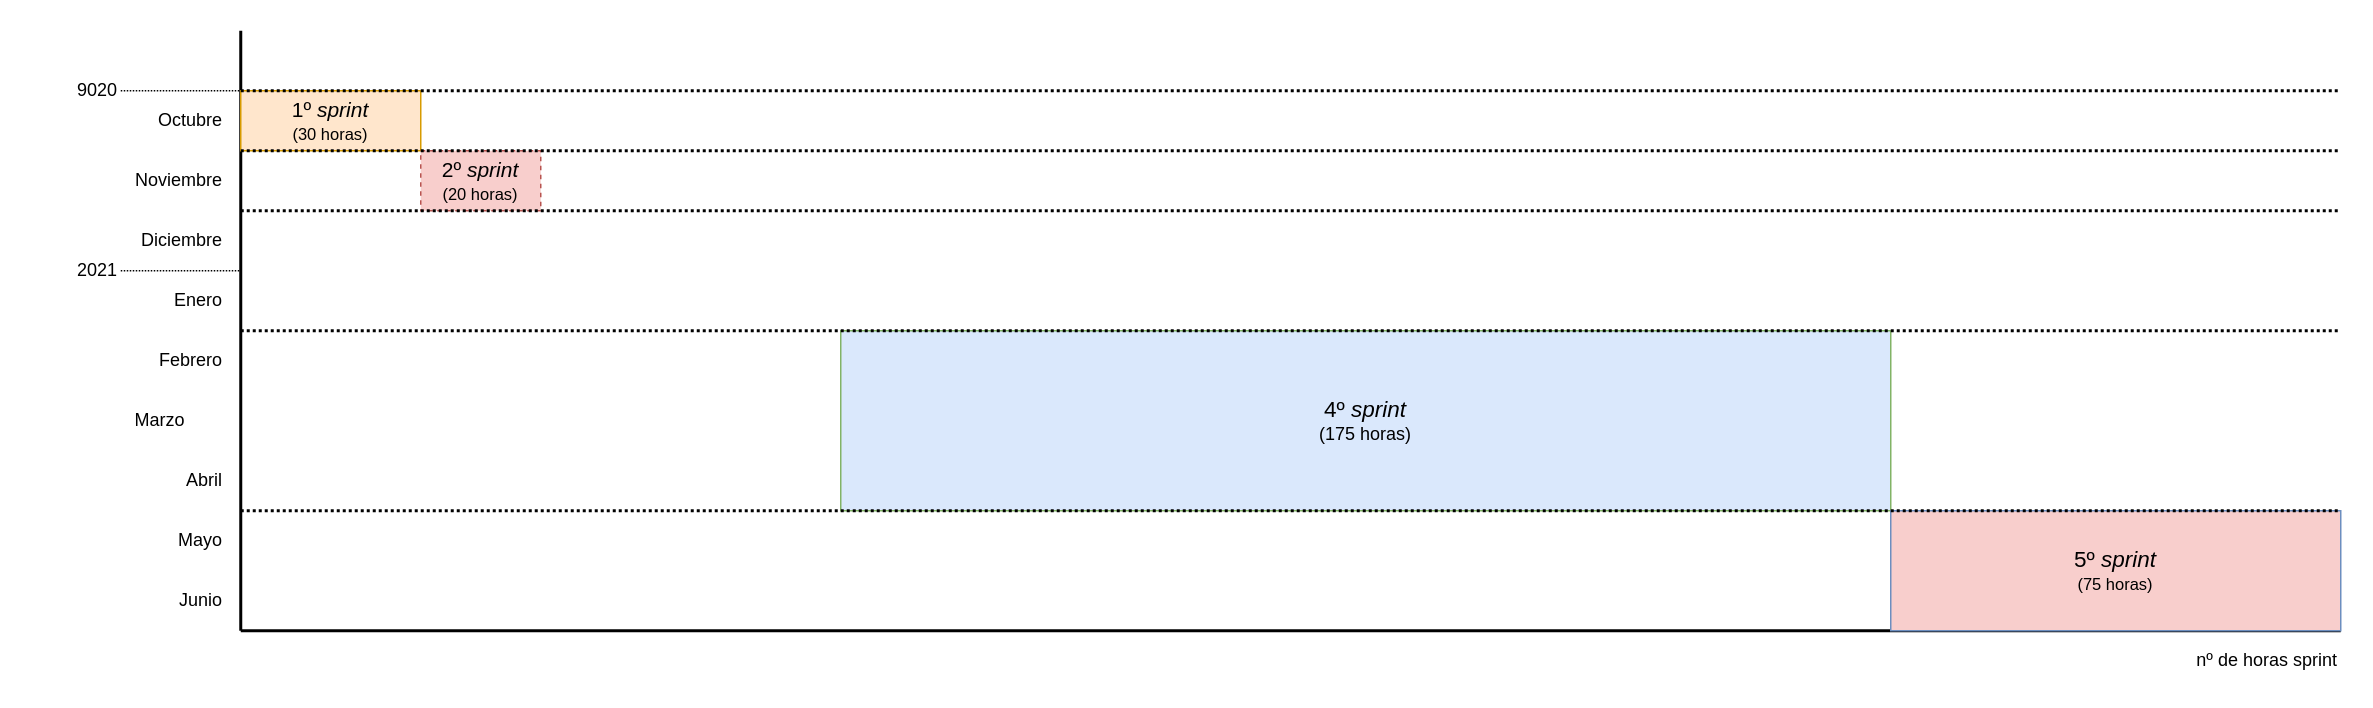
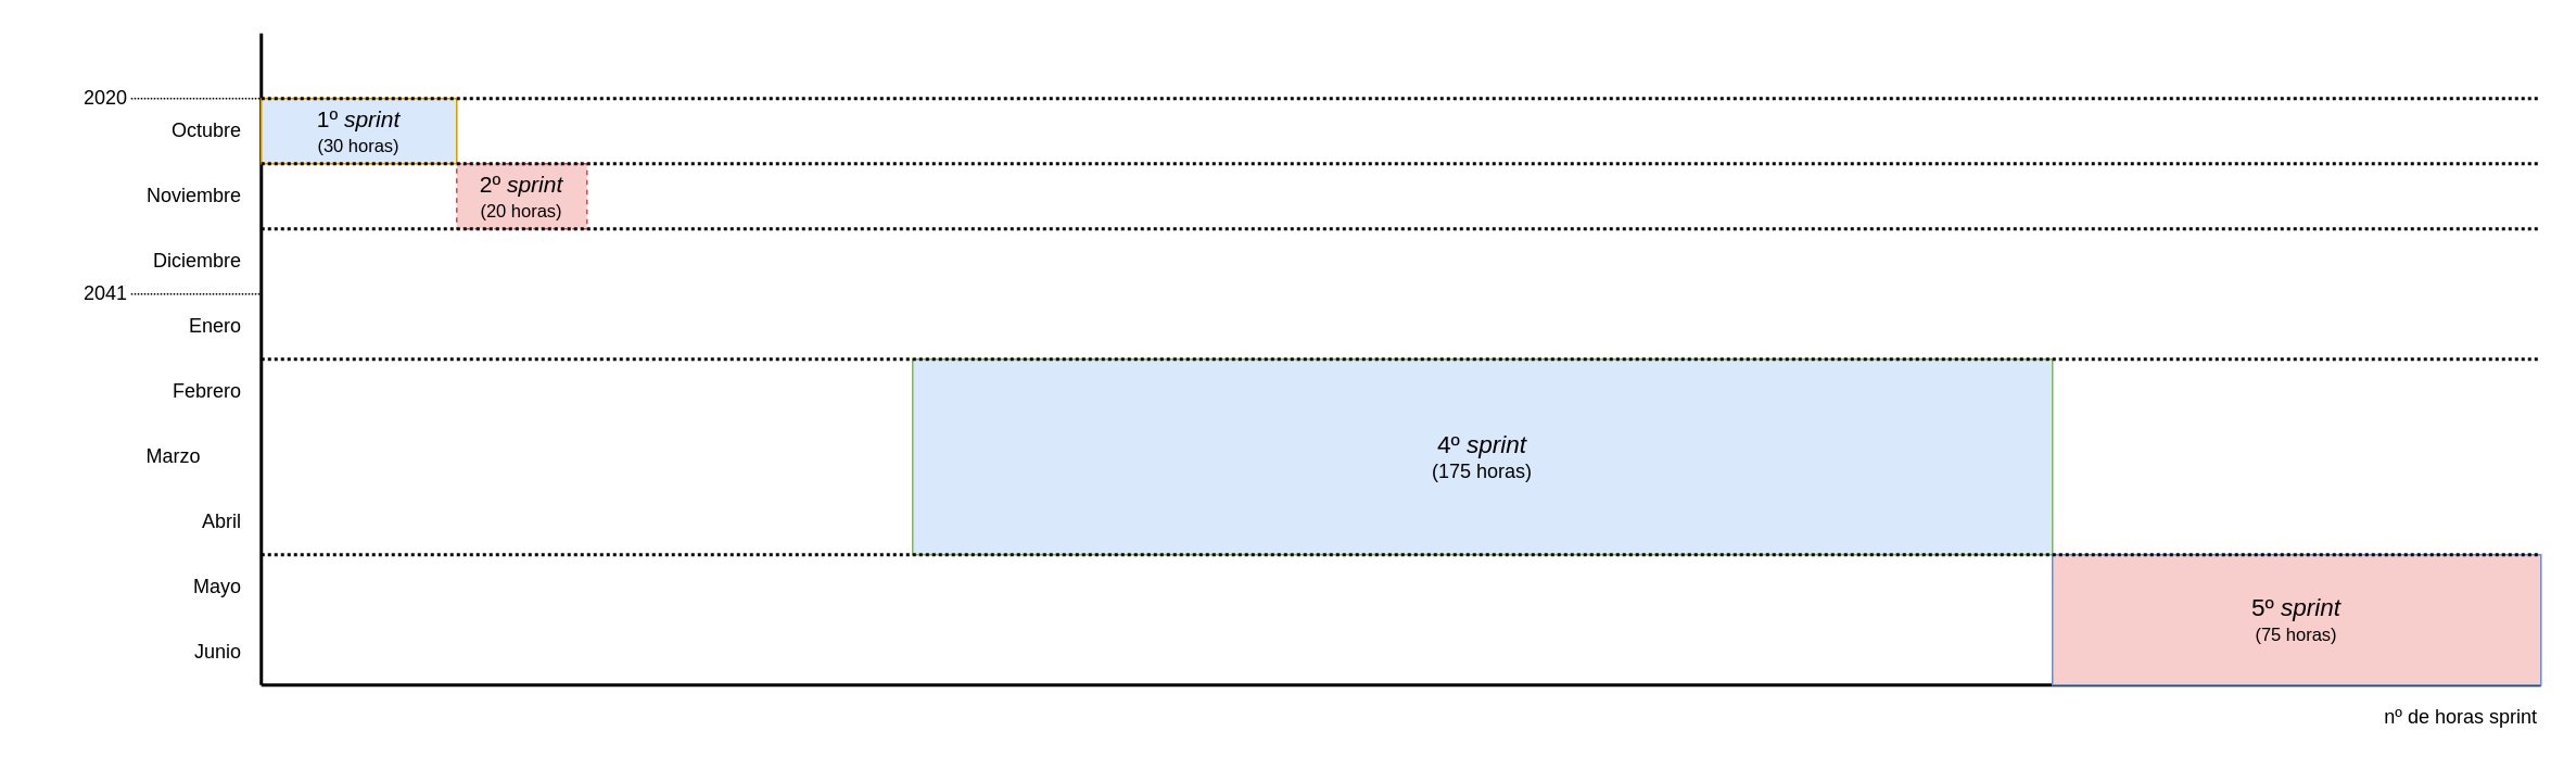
  <mxCell id="0" />
  <mxCell id="1" parent="0" />
  <mxCell id="2" value="" style="endArrow=none;html=1;fontSize=17;strokeWidth=2;" parent="1" edge="1"><mxGeometry width="50" height="50" relative="1" as="geometry"><mxPoint x="160" y="420" as="sourcePoint" /><mxPoint x="160" y="20" as="targetPoint" /></mxGeometry></mxCell>
  <mxCell id="3" value="" style="endArrow=none;html=1;fontSize=17;strokeWidth=2;" parent="1" edge="1"><mxGeometry width="50" height="50" relative="1" as="geometry"><mxPoint x="160" y="420" as="sourcePoint" /><mxPoint x="1560" y="420" as="targetPoint" /></mxGeometry></mxCell>
  <mxCell id="4" value="Octubre" style="text;html=1;strokeColor=none;fillColor=none;align=right;verticalAlign=middle;whiteSpace=wrap;rounded=0;imageAlign=right;sketch=0;" parent="1" vertex="1"><mxGeometry x="100" y="70" width="50" height="20" as="geometry" /></mxCell>
  <mxCell id="5" value="Noviembre" style="text;html=1;strokeColor=none;fillColor=none;align=right;verticalAlign=middle;whiteSpace=wrap;rounded=0;imageAlign=right;sketch=0;" parent="1" vertex="1"><mxGeometry x="90" y="110" width="60" height="20" as="geometry" /></mxCell>
  <mxCell id="6" value="Diciembre" style="text;html=1;strokeColor=none;fillColor=none;align=right;verticalAlign=middle;whiteSpace=wrap;rounded=0;imageAlign=right;sketch=0;" parent="1" vertex="1"><mxGeometry x="90" y="150" width="60" height="20" as="geometry" /></mxCell>
  <mxCell id="7" value="Enero" style="text;html=1;strokeColor=none;fillColor=none;align=right;verticalAlign=middle;whiteSpace=wrap;rounded=0;imageAlign=right;sketch=0;" parent="1" vertex="1"><mxGeometry x="90" y="190" width="60" height="20" as="geometry" /></mxCell>
  <mxCell id="8" value="Febrero" style="text;html=1;strokeColor=none;fillColor=none;align=right;verticalAlign=middle;whiteSpace=wrap;rounded=0;imageAlign=right;sketch=0;" parent="1" vertex="1"><mxGeometry x="90" y="230" width="60" height="20" as="geometry" /></mxCell>
  <mxCell id="9" value="Marzo" style="text;html=1;strokeColor=none;fillColor=none;align=right;verticalAlign=middle;whiteSpace=wrap;rounded=0;imageAlign=right;sketch=0;" parent="1" vertex="1"><mxGeometry x="65" y="270" width="60" height="20" as="geometry" /></mxCell>
  <mxCell id="10" value="Abril&lt;span style=&quot;color: rgba(0 , 0 , 0 , 0) ; font-family: monospace ; font-size: 0px&quot;&gt;%3CmxGraphModel%3E%3Croot%3E%3CmxCell%20id%3D%220%22%2F%3E%3CmxCell%20id%3D%221%22%20parent%3D%220%22%2F%3E%3CmxCell%20id%3D%222%22%20value%3D%22noviembre%22%20style%3D%22text%3Bhtml%3D1%3BstrokeColor%3Dnone%3BfillColor%3Dnone%3Balign%3Dcenter%3BverticalAlign%3Dmiddle%3BwhiteSpace%3Dwrap%3Brounded%3D0%3B%22%20vertex%3D%221%22%20parent%3D%221%22%3E%3CmxGeometry%20x%3D%2210%22%20y%3D%22410%22%20width%3D%2260%22%20height%3D%2220%22%20as%3D%22geometry%22%2F%3E%3C%2FmxCell%3E%3C%2Froot%3E%3C%2FmxGraphModel%3E&lt;/span&gt;" style="text;html=1;strokeColor=none;fillColor=none;align=right;verticalAlign=middle;whiteSpace=wrap;rounded=0;imageAlign=right;sketch=0;" parent="1" vertex="1"><mxGeometry x="90" y="310" width="60" height="20" as="geometry" /></mxCell>
  <mxCell id="11" value="Mayo" style="text;html=1;strokeColor=none;fillColor=none;align=right;verticalAlign=middle;whiteSpace=wrap;rounded=0;imageAlign=right;sketch=0;" parent="1" vertex="1"><mxGeometry x="90" y="350" width="60" height="20" as="geometry" /></mxCell>
  <mxCell id="12" value="Junio" style="text;html=1;strokeColor=none;fillColor=none;align=right;verticalAlign=middle;whiteSpace=wrap;rounded=0;imageAlign=right;sketch=0;" parent="1" vertex="1"><mxGeometry x="90" y="390" width="60" height="20" as="geometry" /></mxCell>
  <mxCell id="13" value="nº de horas sprint" style="text;html=1;strokeColor=none;fillColor=none;align=right;verticalAlign=middle;whiteSpace=wrap;rounded=0;imageAlign=right;sketch=0;" parent="1" vertex="1"><mxGeometry x="1400" y="430" width="160" height="20" as="geometry" /></mxCell>
- <mxCell id="14" value="&lt;font style=&quot;font-size: 14px&quot;&gt;1º &lt;i&gt;sprint&lt;/i&gt;&lt;/font&gt;&lt;br&gt;&lt;font style=&quot;font-size: 11px&quot;&gt;(30 horas)&lt;/font&gt;" style="rounded=0;whiteSpace=wrap;html=1;sketch=0;align=center;fillColor=#ffe6cc;strokeColor=#d79b00;" parent="1" vertex="1"><mxGeometry x="160" y="60" width="120" height="40" as="geometry" /></mxCell>
+ <mxCell id="14" value="&lt;font style=&quot;font-size: 14px&quot;&gt;1º &lt;i&gt;sprint&lt;/i&gt;&lt;/font&gt;&lt;br&gt;&lt;font style=&quot;font-size: 11px&quot;&gt;(30 horas)&lt;/font&gt;" style="rounded=0;whiteSpace=wrap;html=1;sketch=0;align=center;fillColor=#dae8fc;strokeColor=#d79b00;" parent="1" vertex="1"><mxGeometry x="160" y="60" width="120" height="40" as="geometry" /></mxCell>
  <mxCell id="15" value="&lt;font style=&quot;font-size: 14px&quot;&gt;2º &lt;i&gt;sprint&lt;/i&gt;&lt;/font&gt;&lt;br&gt;&lt;font style=&quot;font-size: 11px&quot;&gt;(20 horas)&lt;/font&gt;" style="rounded=0;whiteSpace=wrap;html=1;sketch=0;align=center;fillColor=#f8cecc;strokeColor=#b85450;dashed=1;" parent="1" vertex="1"><mxGeometry x="280" y="100" width="80" height="40" as="geometry" /></mxCell>
  <mxCell id="16" value="&lt;font&gt;&lt;span style=&quot;font-size: 15px&quot;&gt;4º &lt;/span&gt;&lt;i style=&quot;font-size: 15px&quot;&gt;sprint&lt;/i&gt;&lt;br&gt;&lt;font style=&quot;font-size: 12px&quot;&gt;(175 horas)&lt;/font&gt;&lt;/font&gt;" style="rounded=0;whiteSpace=wrap;html=1;sketch=0;align=center;fillColor=#dae8fc;strokeColor=#82b366;" parent="1" vertex="1"><mxGeometry x="560" y="220" width="700" height="120" as="geometry" /></mxCell>
  <mxCell id="17" value="&lt;font style=&quot;font-size: 15px&quot;&gt;5º &lt;i&gt;sprint&lt;/i&gt;&lt;/font&gt;&lt;br&gt;&lt;font style=&quot;font-size: 11px&quot;&gt;(75 horas)&lt;/font&gt;" style="rounded=0;whiteSpace=wrap;html=1;sketch=0;align=center;fillColor=#f8cecc;strokeColor=#6c8ebf;" parent="1" vertex="1"><mxGeometry x="1260" y="340" width="300" height="80" as="geometry" /></mxCell>
  <mxCell id="18" value="" style="endArrow=none;dashed=1;html=1;fontSize=17;strokeWidth=1;dashPattern=1 1;" parent="1" edge="1"><mxGeometry width="50" height="50" relative="1" as="geometry"><mxPoint y="180" as="sourcePoint" x="80" /><mxPoint x="160" y="180" as="targetPoint" /></mxGeometry></mxCell>
- <mxCell id="19" value="2021" style="text;html=1;strokeColor=none;fillColor=none;align=right;verticalAlign=middle;whiteSpace=wrap;rounded=0;imageAlign=right;sketch=0;" parent="1" vertex="1"><mxGeometry x="20" y="170" width="60" height="20" as="geometry" /></mxCell>
+ <mxCell id="19" value="2041" style="text;html=1;strokeColor=none;fillColor=none;align=right;verticalAlign=middle;whiteSpace=wrap;rounded=0;imageAlign=right;sketch=0;" parent="1" vertex="1"><mxGeometry x="20" y="170" width="60" height="20" as="geometry" /></mxCell>
  <mxCell id="20" value="" style="endArrow=none;dashed=1;html=1;fontSize=17;strokeWidth=1;dashPattern=1 1;" parent="1" edge="1"><mxGeometry width="50" height="50" relative="1" as="geometry"><mxPoint y="60" as="sourcePoint" x="80" /><mxPoint x="160" y="60" as="targetPoint" /></mxGeometry></mxCell>
- <mxCell id="21" value="9020" style="text;html=1;strokeColor=none;fillColor=none;align=right;verticalAlign=middle;whiteSpace=wrap;rounded=0;imageAlign=right;sketch=0;" parent="1" vertex="1"><mxGeometry x="20" y="50" width="60" height="20" as="geometry" /></mxCell>
+ <mxCell id="21" value="2020" style="text;html=1;strokeColor=none;fillColor=none;align=right;verticalAlign=middle;whiteSpace=wrap;rounded=0;imageAlign=right;sketch=0;" parent="1" vertex="1"><mxGeometry x="20" y="50" width="60" height="20" as="geometry" /></mxCell>
  <mxCell id="22" value="" style="endArrow=none;dashed=1;html=1;dashPattern=1 1;fontSize=17;strokeWidth=2;" parent="1" edge="1"><mxGeometry width="50" height="50" relative="1" as="geometry"><mxPoint x="160" y="140" as="sourcePoint" /><mxPoint x="1560" y="140" as="targetPoint" /></mxGeometry></mxCell>
  <mxCell id="23" value="" style="endArrow=none;dashed=1;html=1;dashPattern=1 1;fontSize=17;strokeWidth=2;exitX=0;exitY=0;exitDx=0;exitDy=0;" parent="1" edge="1"><mxGeometry width="50" height="50" relative="1" as="geometry"><mxPoint x="160" y="340" as="sourcePoint" /><mxPoint x="1560" y="340" as="targetPoint" /></mxGeometry></mxCell>
  <mxCell id="24" value="" style="endArrow=none;dashed=1;html=1;dashPattern=1 1;fontSize=17;strokeWidth=2;exitX=0;exitY=0;exitDx=0;exitDy=0;" parent="1" edge="1"><mxGeometry width="50" height="50" relative="1" as="geometry"><mxPoint x="160" y="220" as="sourcePoint" /><mxPoint x="1560" y="220" as="targetPoint" /></mxGeometry></mxCell>
  <mxCell id="25" value="" style="endArrow=none;dashed=1;html=1;dashPattern=1 1;fontSize=17;strokeWidth=2;exitX=0;exitY=0;exitDx=0;exitDy=0;" parent="1" edge="1"><mxGeometry width="50" height="50" relative="1" as="geometry"><mxPoint x="160" y="100" as="sourcePoint" /><mxPoint x="1560" y="100" as="targetPoint" /></mxGeometry></mxCell>
  <mxCell id="26" value="" style="endArrow=none;dashed=1;html=1;dashPattern=1 1;fontSize=17;strokeWidth=2;exitX=0;exitY=0;exitDx=0;exitDy=0;" parent="1" edge="1"><mxGeometry width="50" height="50" relative="1" as="geometry"><mxPoint x="160" y="60" as="sourcePoint" /><mxPoint x="1560" y="60" as="targetPoint" /></mxGeometry></mxCell>
